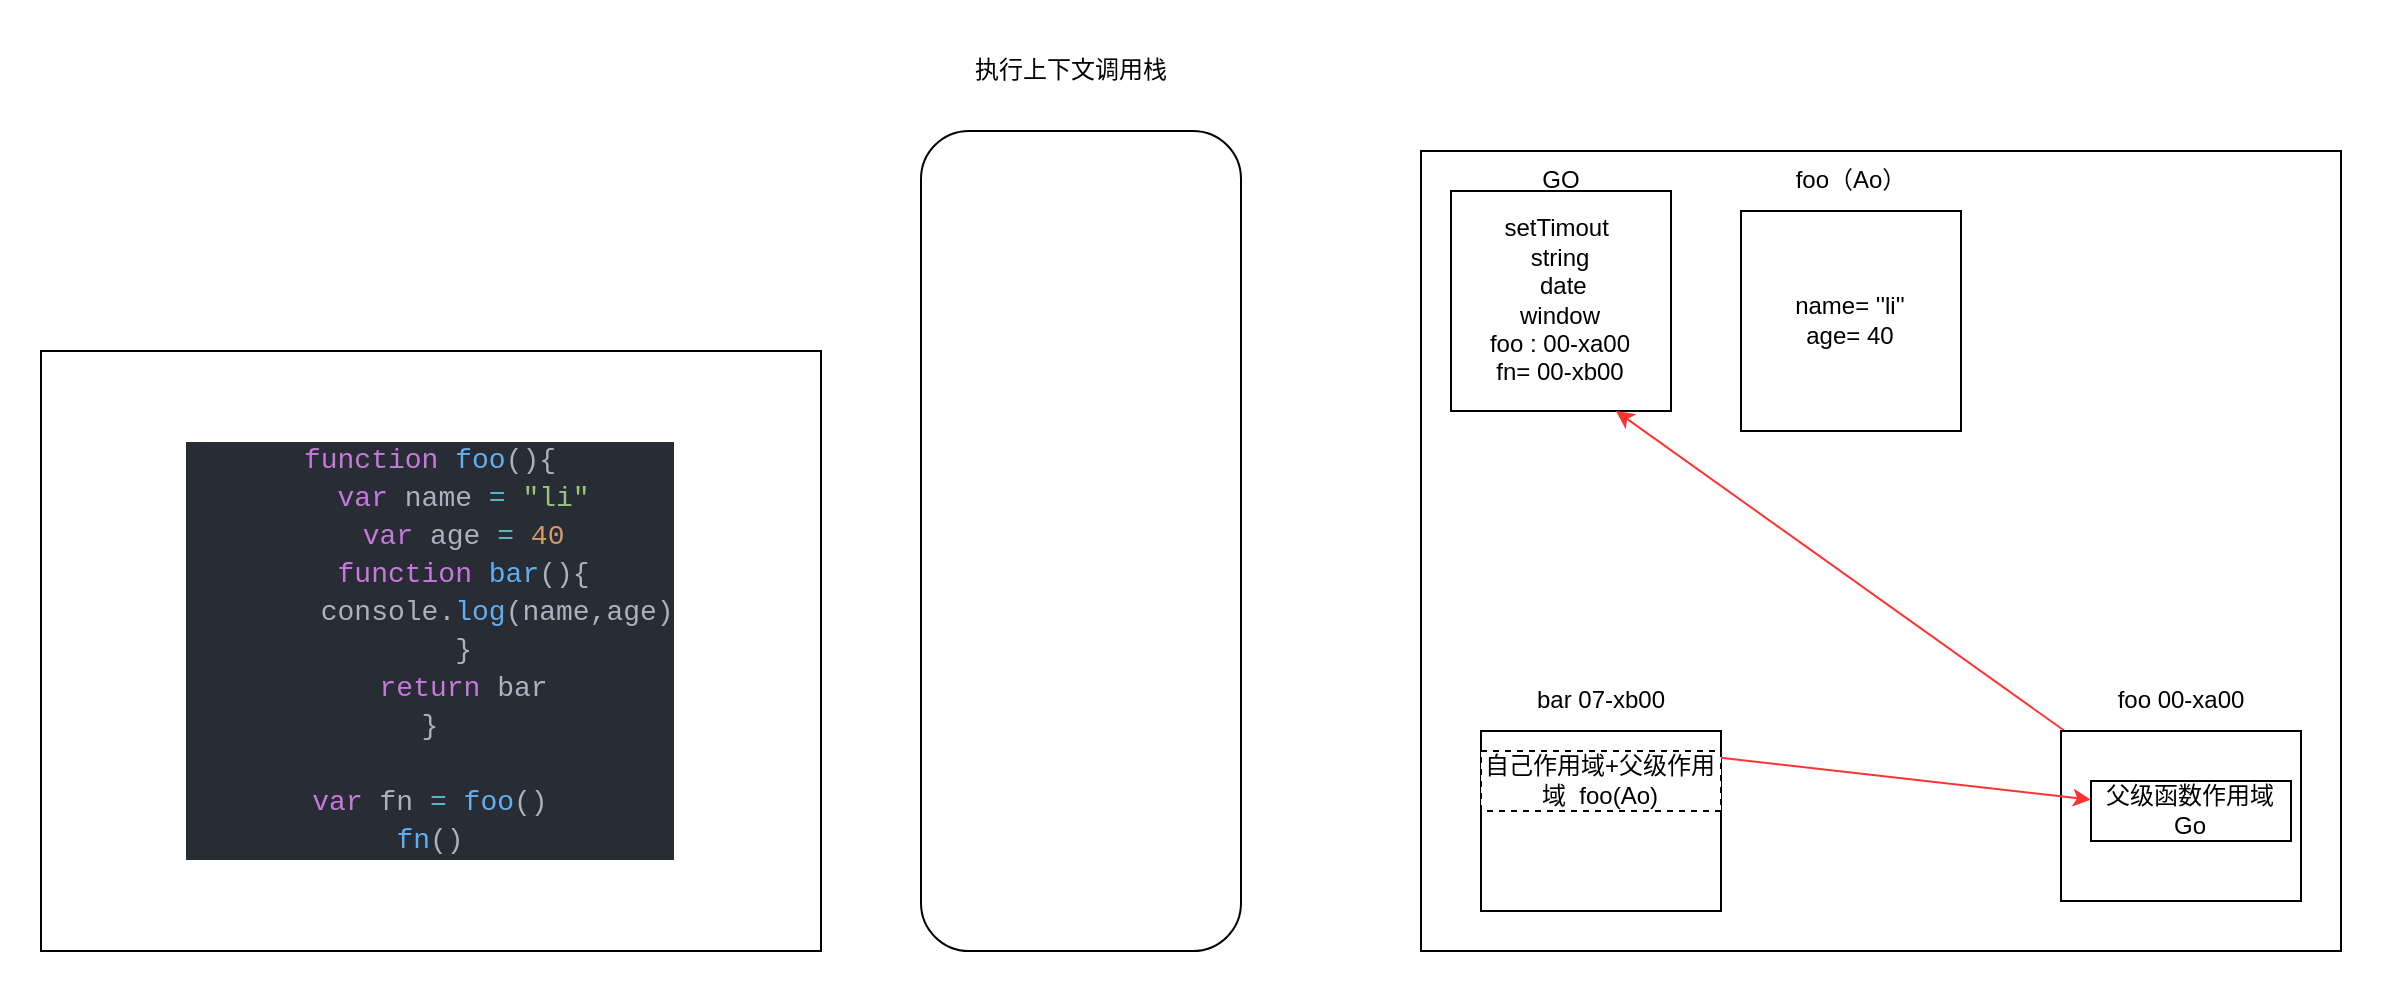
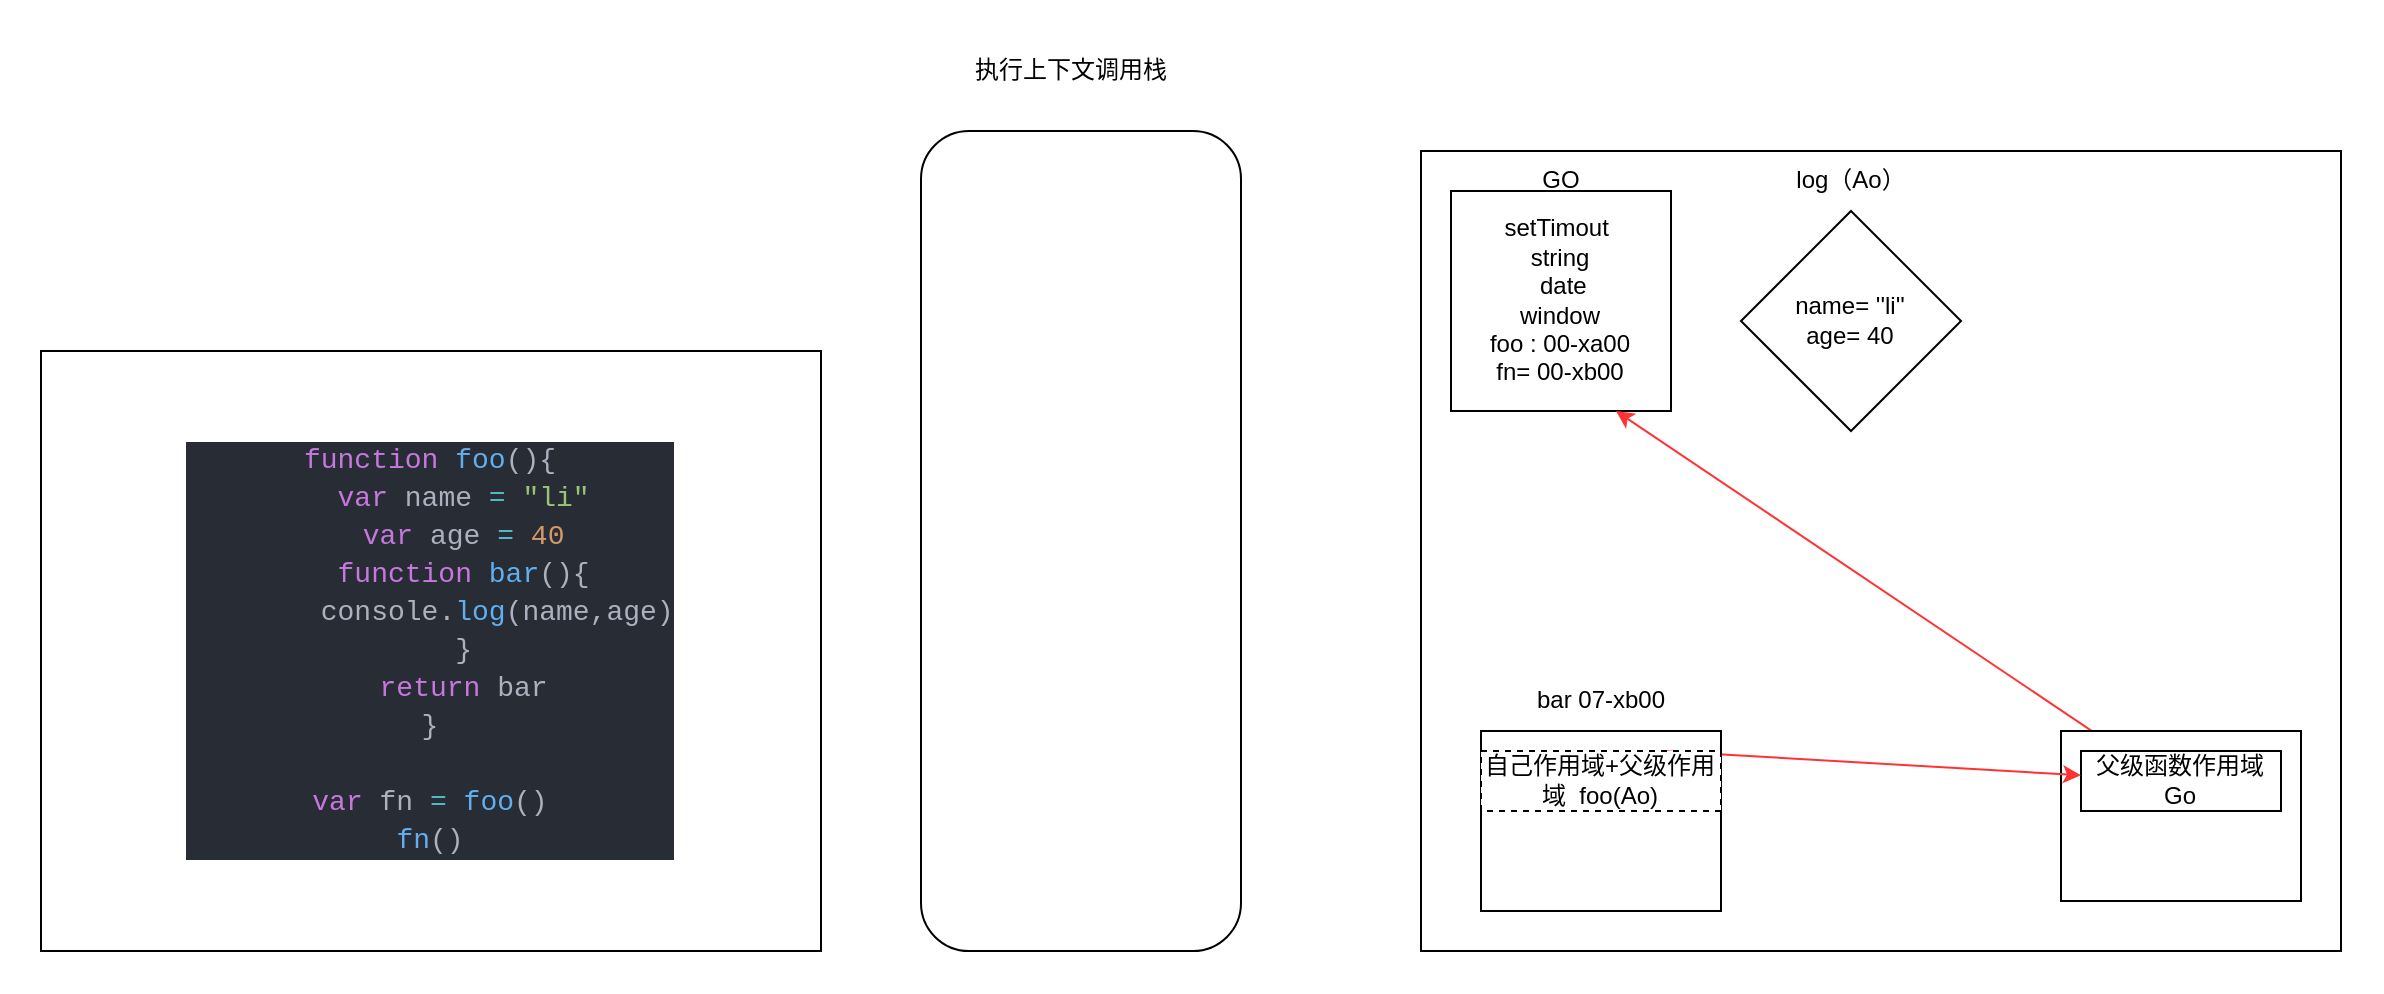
  <mxCell id="0" />
  <mxCell id="1" parent="0" />
  <mxCell id="2" value="&lt;div style=&quot;color: rgb(171, 178, 191); background-color: rgb(40, 44, 52); font-family: Consolas, &amp;quot;Courier New&amp;quot;, monospace; font-size: 14px; line-height: 19px;&quot;&gt;&lt;div&gt;&lt;span style=&quot;color: #c678dd;&quot;&gt;function&lt;/span&gt; &lt;span style=&quot;color: #61afef;&quot;&gt;foo&lt;/span&gt;(){&lt;/div&gt;&lt;div&gt;&amp;nbsp; &amp;nbsp; &lt;span style=&quot;color: #c678dd;&quot;&gt;var&lt;/span&gt; name &lt;span style=&quot;color: #56b6c2;&quot;&gt;=&lt;/span&gt; &lt;span style=&quot;color: #98c379;&quot;&gt;&quot;li&quot;&lt;/span&gt;&lt;/div&gt;&lt;div&gt;&amp;nbsp; &amp;nbsp; &lt;span style=&quot;color: #c678dd;&quot;&gt;var&lt;/span&gt; age &lt;span style=&quot;color: #56b6c2;&quot;&gt;=&lt;/span&gt; &lt;span style=&quot;color: #d19a66;&quot;&gt;40&lt;/span&gt;&lt;/div&gt;&lt;div&gt;&amp;nbsp; &amp;nbsp; &lt;span style=&quot;color: #c678dd;&quot;&gt;function&lt;/span&gt; &lt;span style=&quot;color: #61afef;&quot;&gt;bar&lt;/span&gt;(){&lt;/div&gt;&lt;div&gt;&amp;nbsp; &amp;nbsp; &amp;nbsp; &amp;nbsp; console.&lt;span style=&quot;color: #61afef;&quot;&gt;log&lt;/span&gt;(name,age)&lt;/div&gt;&lt;div&gt;&amp;nbsp; &amp;nbsp; }&lt;/div&gt;&lt;div&gt;&amp;nbsp; &amp;nbsp; &lt;span style=&quot;color: #c678dd;&quot;&gt;return&lt;/span&gt; bar&lt;/div&gt;&lt;div&gt;}&lt;/div&gt;&lt;br&gt;&lt;div&gt;&lt;span style=&quot;color: #c678dd;&quot;&gt;var&lt;/span&gt; fn &lt;span style=&quot;color: #56b6c2;&quot;&gt;=&lt;/span&gt; &lt;span style=&quot;color: #61afef;&quot;&gt;foo&lt;/span&gt;()&lt;/div&gt;&lt;div&gt;&lt;span style=&quot;color: #61afef;&quot;&gt;fn&lt;/span&gt;()&lt;/div&gt;&lt;/div&gt;" style="whiteSpace=wrap;html=1;" parent="1" vertex="1"><mxGeometry x="20" y="175" width="390" height="300" as="geometry" /></mxCell>
  <mxCell id="3" value="" style="rounded=1;whiteSpace=wrap;html=1;" parent="1" vertex="1"><mxGeometry x="460" y="65" width="160" height="410" as="geometry" /></mxCell>
  <mxCell id="4" value="" style="whiteSpace=wrap;html=1;" parent="1" vertex="1"><mxGeometry x="710" y="75" width="460" height="400" as="geometry" /></mxCell>
  <mxCell id="5" value="setTimout&amp;nbsp;&lt;br&gt;string&lt;br&gt;&amp;nbsp;date&lt;br&gt;window&lt;br&gt;foo : 00-xa00&lt;br&gt;fn= 00-xb00" style="whiteSpace=wrap;html=1;" parent="1" vertex="1"><mxGeometry x="725" y="95" width="110" height="110" as="geometry" /></mxCell>
  <mxCell id="6" value="执行上下文调用栈" style="text;html=1;align=center;verticalAlign=middle;resizable=0;points=[];autosize=1;strokeColor=none;fillColor=none;" parent="1" vertex="1"><mxGeometry x="475" y="20" width="120" height="30" as="geometry" /></mxCell>
  <mxCell id="7" value="GO" style="text;html=1;align=center;verticalAlign=middle;resizable=0;points=[];autosize=1;strokeColor=none;fillColor=none;" parent="1" vertex="1"><mxGeometry x="760" y="75" width="40" height="30" as="geometry" /></mxCell>
  <mxCell id="8" style="edgeStyle=none;html=1;exitX=0.5;exitY=0.667;exitDx=0;exitDy=0;entryX=0.75;entryY=1;entryDx=0;entryDy=0;exitPerimeter=0;fillColor=#FF3333;strokeColor=#FF3333;" edge="1" parent="1" source="11" target="5"><mxGeometry relative="1" as="geometry" /></mxCell>
  <mxCell id="9" value="" style="whiteSpace=wrap;html=1;" parent="1" vertex="1"><mxGeometry x="1030" y="365" width="120" height="85" as="geometry" /></mxCell>
- <mxCell id="10" value="foo 00-xa00" style="text;html=1;align=center;verticalAlign=middle;resizable=0;points=[];autosize=1;strokeColor=none;fillColor=none;" parent="1" vertex="1"><mxGeometry x="1045" y="335" width="90" height="30" as="geometry" /></mxCell>
- <mxCell id="11" value="父级函数作用域Go" style="whiteSpace=wrap;html=1;" parent="1" vertex="1"><mxGeometry x="1045" y="390" width="100" height="30" as="geometry" /></mxCell>
- <mxCell id="12" value="name= ''li''&lt;br&gt;age= 40" style="whiteSpace=wrap;html=1;" parent="1" vertex="1"><mxGeometry x="870" y="105" width="110" height="110" as="geometry" /></mxCell>
- <mxCell id="13" value="foo（Ao）" style="text;html=1;align=center;verticalAlign=middle;resizable=0;points=[];autosize=1;strokeColor=none;fillColor=none;" parent="1" vertex="1"><mxGeometry x="885" y="75" width="80" height="30" as="geometry" /></mxCell>
+ <mxCell id="11" value="父级函数作用域Go" style="whiteSpace=wrap;html=1;" parent="1" vertex="1"><mxGeometry x="1040" y="375" width="100" height="30" as="geometry" /></mxCell>
+ <mxCell id="12" value="name= ''li''&lt;br&gt;age= 40" style="rhombus;whiteSpace=wrap;html=1;" parent="1" vertex="1"><mxGeometry x="870" y="105" width="110" height="110" as="geometry" /></mxCell>
+ <mxCell id="13" value="log（Ao）" style="text;html=1;align=center;verticalAlign=middle;resizable=0;points=[];autosize=1;strokeColor=none;fillColor=none;" parent="1" vertex="1"><mxGeometry x="885" y="75" width="80" height="30" as="geometry" /></mxCell>
  <mxCell id="14" value="" style="whiteSpace=wrap;html=1;" parent="1" vertex="1"><mxGeometry x="740" y="365" width="120" height="90" as="geometry" /></mxCell>
  <mxCell id="15" value="bar 07-xb00" style="text;html=1;align=center;verticalAlign=middle;resizable=0;points=[];autosize=1;strokeColor=none;fillColor=none;" parent="1" vertex="1"><mxGeometry x="755" y="335" width="90" height="30" as="geometry" /></mxCell>
  <mxCell id="16" style="edgeStyle=none;html=1;exitX=0.75;exitY=0;exitDx=0;exitDy=0;strokeColor=#FF3333;fillColor=#FF3333;" edge="1" parent="1" source="17" target="11"><mxGeometry relative="1" as="geometry" /></mxCell>
  <mxCell id="17" value="自己作用域+父级作用域&amp;nbsp; foo(Ao)" style="whiteSpace=wrap;html=1;dashed=1;" parent="1" vertex="1"><mxGeometry x="740" y="375" width="120" height="30" as="geometry" /></mxCell>
